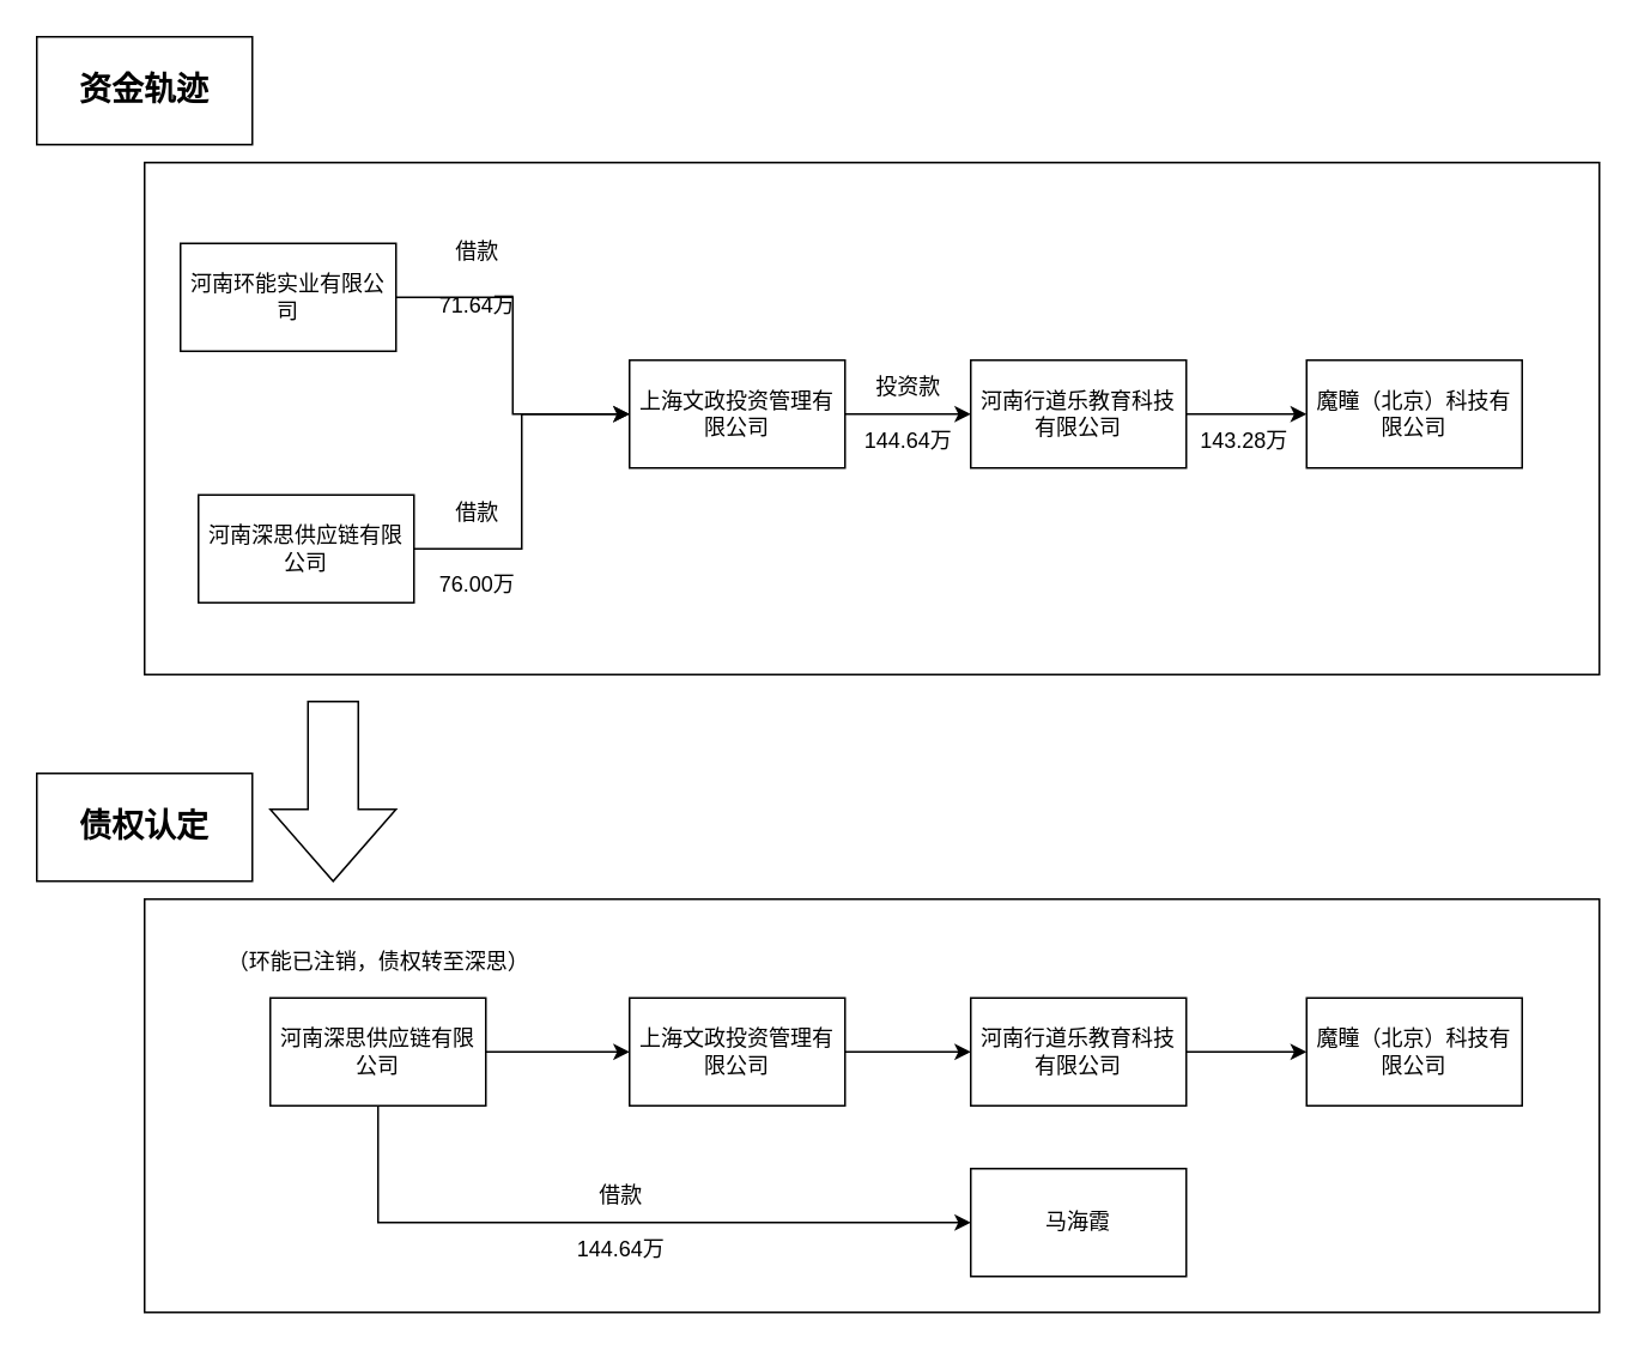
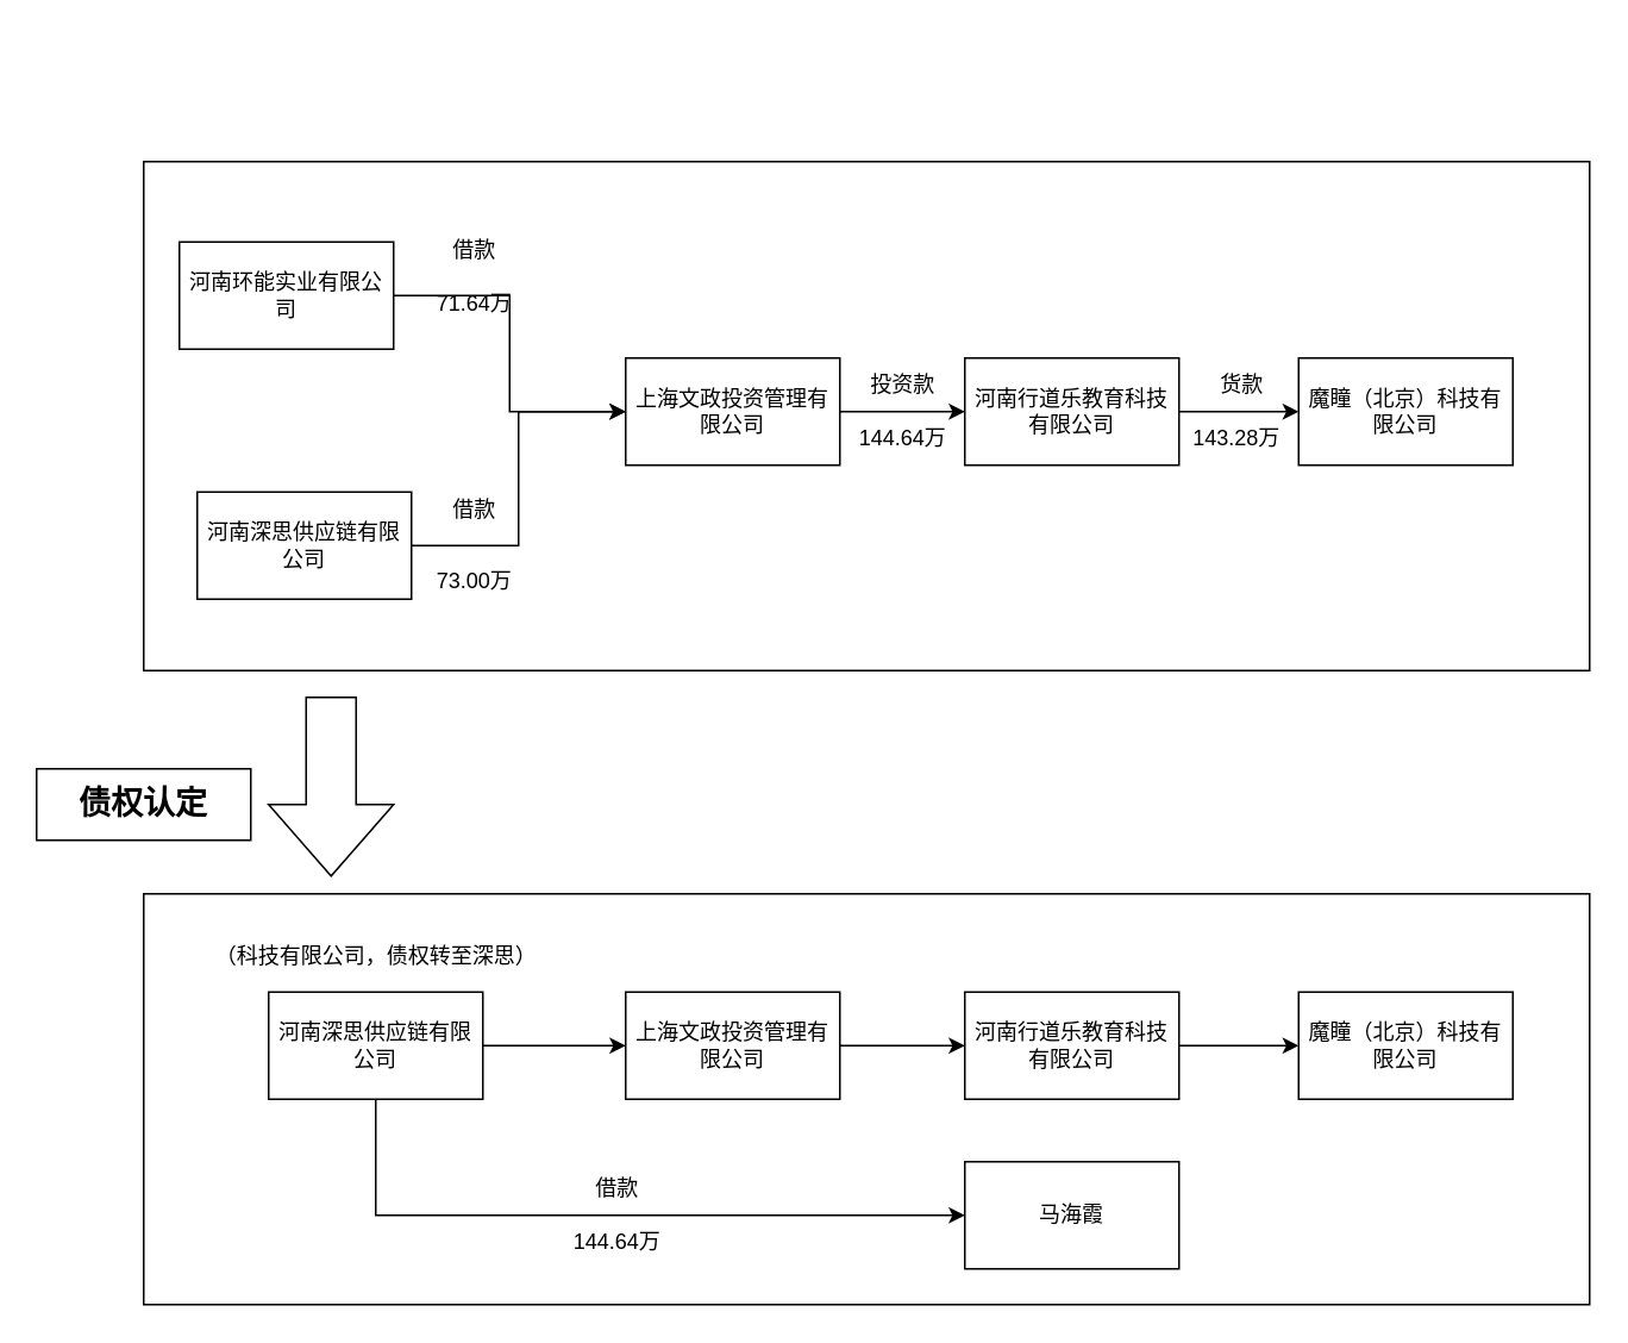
  <mxCell id="0" />
  <mxCell id="1" parent="0" />
  <mxCell id="2" value="" style="rounded=0;whiteSpace=wrap;html=1;" vertex="1" parent="1"><mxGeometry x="80" y="500" width="810" height="230" as="geometry" /></mxCell>
  <mxCell id="3" value="" style="rounded=0;whiteSpace=wrap;html=1;" vertex="1" parent="1"><mxGeometry x="80" y="90" width="810" height="285" as="geometry" /></mxCell>
  <mxCell id="4" style="edgeStyle=orthogonalEdgeStyle;rounded=0;orthogonalLoop=1;jettySize=auto;html=1;exitX=1;exitY=0.5;exitDx=0;exitDy=0;entryX=0;entryY=0.5;entryDx=0;entryDy=0;" edge="1" parent="1" source="5" target="9"><mxGeometry relative="1" as="geometry" /></mxCell>
  <mxCell id="5" value="河南环能实业有限公司&lt;br&gt;" style="rounded=0;whiteSpace=wrap;html=1;" vertex="1" parent="1"><mxGeometry x="100" y="135" width="120" height="60" as="geometry" /></mxCell>
  <mxCell id="6" style="edgeStyle=orthogonalEdgeStyle;rounded=0;orthogonalLoop=1;jettySize=auto;html=1;exitX=1;exitY=0.5;exitDx=0;exitDy=0;entryX=0;entryY=0.5;entryDx=0;entryDy=0;" edge="1" parent="1" source="7" target="9"><mxGeometry relative="1" as="geometry" /></mxCell>
  <mxCell id="7" value="河南深思供应链有限公司" style="rounded=0;whiteSpace=wrap;html=1;" vertex="1" parent="1"><mxGeometry x="110" y="275" width="120" height="60" as="geometry" /></mxCell>
  <mxCell id="8" style="edgeStyle=orthogonalEdgeStyle;rounded=0;orthogonalLoop=1;jettySize=auto;html=1;exitX=1;exitY=0.5;exitDx=0;exitDy=0;entryX=0;entryY=0.5;entryDx=0;entryDy=0;" edge="1" parent="1" source="9" target="11"><mxGeometry relative="1" as="geometry" /></mxCell>
  <mxCell id="9" value="上海文政投资管理有限公司" style="rounded=0;whiteSpace=wrap;html=1;" vertex="1" parent="1"><mxGeometry x="350" y="200" width="120" height="60" as="geometry" /></mxCell>
  <mxCell id="10" style="edgeStyle=orthogonalEdgeStyle;rounded=0;orthogonalLoop=1;jettySize=auto;html=1;exitX=1;exitY=0.5;exitDx=0;exitDy=0;" edge="1" parent="1" source="11" target="12"><mxGeometry relative="1" as="geometry" /></mxCell>
  <mxCell id="11" value="河南行道乐教育科技有限公司" style="rounded=0;whiteSpace=wrap;html=1;" vertex="1" parent="1"><mxGeometry x="540" y="200" width="120" height="60" as="geometry" /></mxCell>
  <mxCell id="12" value="魔瞳（北京）科技有限公司" style="rounded=0;whiteSpace=wrap;html=1;" vertex="1" parent="1"><mxGeometry x="727" y="200" width="120" height="60" as="geometry" /></mxCell>
  <mxCell id="13" value="投资款" style="text;html=1;align=center;verticalAlign=middle;resizable=0;points=[];autosize=1;strokeColor=none;fillColor=none;" vertex="1" parent="1"><mxGeometry x="475" y="200" width="60" height="30" as="geometry" /></mxCell>
+ <mxCell id="14" value="货款" style="text;html=1;align=center;verticalAlign=middle;resizable=0;points=[];autosize=1;strokeColor=none;fillColor=none;" vertex="1" parent="1"><mxGeometry x="670" y="200" width="50" height="30" as="geometry" /></mxCell>
  <mxCell id="15" value="借款" style="text;html=1;align=center;verticalAlign=middle;resizable=0;points=[];autosize=1;strokeColor=none;fillColor=none;" vertex="1" parent="1"><mxGeometry x="240" y="270" width="50" height="30" as="geometry" /></mxCell>
  <mxCell id="16" value="借款" style="text;html=1;align=center;verticalAlign=middle;resizable=0;points=[];autosize=1;strokeColor=none;fillColor=none;" vertex="1" parent="1"><mxGeometry x="240" y="125" width="50" height="30" as="geometry" /></mxCell>
  <mxCell id="17" value="71.64万" style="text;html=1;align=center;verticalAlign=middle;resizable=0;points=[];autosize=1;strokeColor=none;fillColor=none;" vertex="1" parent="1"><mxGeometry x="230" y="155" width="70" height="30" as="geometry" /></mxCell>
- <mxCell id="18" value="76.00万" style="text;html=1;align=center;verticalAlign=middle;resizable=0;points=[];autosize=1;strokeColor=none;fillColor=none;" vertex="1" parent="1"><mxGeometry x="230" y="310" width="70" height="30" as="geometry" /></mxCell>
+ <mxCell id="18" value="73.00万" style="text;html=1;align=center;verticalAlign=middle;resizable=0;points=[];autosize=1;strokeColor=none;fillColor=none;" vertex="1" parent="1"><mxGeometry x="230" y="310" width="70" height="30" as="geometry" /></mxCell>
  <mxCell id="19" value="144.64万" style="text;html=1;align=center;verticalAlign=middle;resizable=0;points=[];autosize=1;strokeColor=none;fillColor=none;" vertex="1" parent="1"><mxGeometry x="470" y="230" width="70" height="30" as="geometry" /></mxCell>
  <mxCell id="20" value="143.28万" style="text;html=1;align=center;verticalAlign=middle;resizable=0;points=[];autosize=1;strokeColor=none;fillColor=none;" vertex="1" parent="1"><mxGeometry x="657" y="230" width="70" height="30" as="geometry" /></mxCell>
  <mxCell id="21" style="edgeStyle=orthogonalEdgeStyle;rounded=0;orthogonalLoop=1;jettySize=auto;html=1;exitX=1;exitY=0.5;exitDx=0;exitDy=0;entryX=0;entryY=0.5;entryDx=0;entryDy=0;" edge="1" parent="1" source="23" target="25"><mxGeometry relative="1" as="geometry" /></mxCell>
  <mxCell id="22" style="edgeStyle=orthogonalEdgeStyle;rounded=0;orthogonalLoop=1;jettySize=auto;html=1;exitX=0.5;exitY=1;exitDx=0;exitDy=0;entryX=0;entryY=0.5;entryDx=0;entryDy=0;" edge="1" parent="1" source="23" target="34"><mxGeometry relative="1" as="geometry" /></mxCell>
  <mxCell id="23" value="河南深思供应链有限公司" style="rounded=0;whiteSpace=wrap;html=1;" vertex="1" parent="1"><mxGeometry x="150" y="555" width="120" height="60" as="geometry" /></mxCell>
  <mxCell id="24" style="edgeStyle=orthogonalEdgeStyle;rounded=0;orthogonalLoop=1;jettySize=auto;html=1;exitX=1;exitY=0.5;exitDx=0;exitDy=0;entryX=0;entryY=0.5;entryDx=0;entryDy=0;" edge="1" parent="1" source="25" target="27"><mxGeometry relative="1" as="geometry" /></mxCell>
  <mxCell id="25" value="上海文政投资管理有限公司" style="rounded=0;whiteSpace=wrap;html=1;" vertex="1" parent="1"><mxGeometry x="350" y="555" width="120" height="60" as="geometry" /></mxCell>
  <mxCell id="26" style="edgeStyle=orthogonalEdgeStyle;rounded=0;orthogonalLoop=1;jettySize=auto;html=1;exitX=1;exitY=0.5;exitDx=0;exitDy=0;entryX=0;entryY=0.5;entryDx=0;entryDy=0;" edge="1" parent="1" source="27" target="35"><mxGeometry relative="1" as="geometry" /></mxCell>
  <mxCell id="27" value="河南行道乐教育科技有限公司" style="rounded=0;whiteSpace=wrap;html=1;" vertex="1" parent="1"><mxGeometry x="540" y="555" width="120" height="60" as="geometry" /></mxCell>
  <mxCell id="28" value="借款" style="text;html=1;align=center;verticalAlign=middle;resizable=0;points=[];autosize=1;strokeColor=none;fillColor=none;" vertex="1" parent="1"><mxGeometry x="320" y="650" width="50" height="30" as="geometry" /></mxCell>
  <mxCell id="29" value="144.64万" style="text;html=1;align=center;verticalAlign=middle;resizable=0;points=[];autosize=1;strokeColor=none;fillColor=none;" vertex="1" parent="1"><mxGeometry x="310" y="680" width="70" height="30" as="geometry" /></mxCell>
  <mxCell id="30" value="" style="html=1;shadow=0;dashed=0;align=center;verticalAlign=middle;shape=mxgraph.arrows2.arrow;dy=0.6;dx=40;direction=south;notch=0;" vertex="1" parent="1"><mxGeometry x="150" y="390" width="70" height="100" as="geometry" /></mxCell>
- <mxCell id="31" value="&lt;b&gt;&lt;font style=&quot;font-size: 18px;&quot;&gt;资金轨迹&lt;/font&gt;&lt;/b&gt;" style="rounded=0;whiteSpace=wrap;html=1;" vertex="1" parent="1"><mxGeometry y="20" width="120" height="60" as="geometry" x="20" /></mxCell>
- <mxCell id="32" value="&lt;b&gt;&lt;font style=&quot;font-size: 18px;&quot;&gt;债权认定&lt;/font&gt;&lt;/b&gt;" style="rounded=0;whiteSpace=wrap;html=1;" vertex="1" parent="1"><mxGeometry y="430" width="120" height="60" as="geometry" x="20" /></mxCell>
- <mxCell id="33" value="（环能已注销，债权转至深思）" style="text;html=1;align=center;verticalAlign=middle;resizable=0;points=[];autosize=1;strokeColor=none;fillColor=none;" vertex="1" parent="1"><mxGeometry x="115" y="520" width="190" height="30" as="geometry" /></mxCell>
+ <mxCell id="32" value="&lt;b&gt;&lt;font style=&quot;font-size: 18px;&quot;&gt;债权认定&lt;/font&gt;&lt;/b&gt;" style="rounded=0;whiteSpace=wrap;html=1;" vertex="1" parent="1"><mxGeometry x="20" y="430" width="120" height="40" as="geometry" /></mxCell>
+ <mxCell id="33" value="（科技有限公司，债权转至深思）" style="text;html=1;align=center;verticalAlign=middle;resizable=0;points=[];autosize=1;strokeColor=none;fillColor=none;" vertex="1" parent="1"><mxGeometry x="115" y="520" width="190" height="30" as="geometry" /></mxCell>
  <mxCell id="34" value="马海霞" style="rounded=0;whiteSpace=wrap;html=1;" vertex="1" parent="1"><mxGeometry x="540" y="650" width="120" height="60" as="geometry" /></mxCell>
  <mxCell id="35" value="魔瞳（北京）科技有限公司" style="rounded=0;whiteSpace=wrap;html=1;" vertex="1" parent="1"><mxGeometry x="727" y="555" width="120" height="60" as="geometry" /></mxCell>
